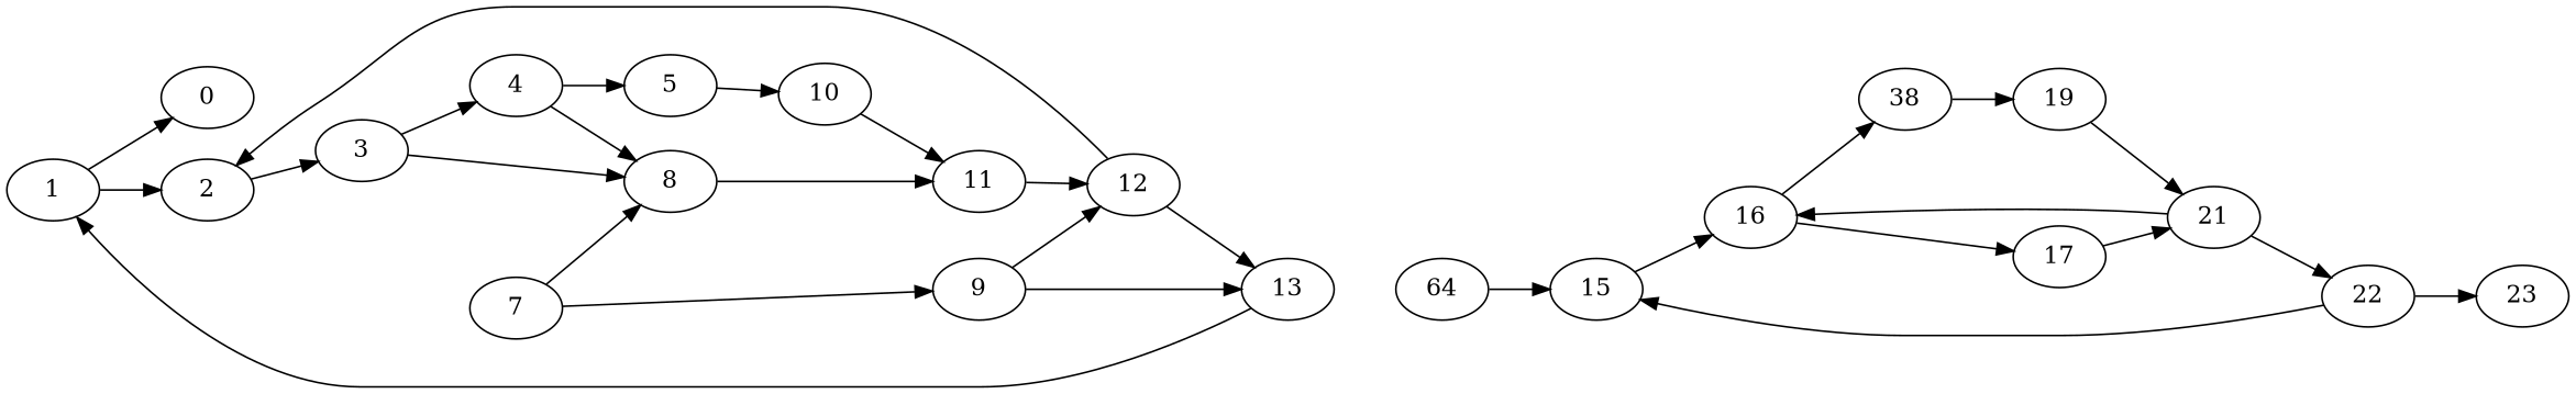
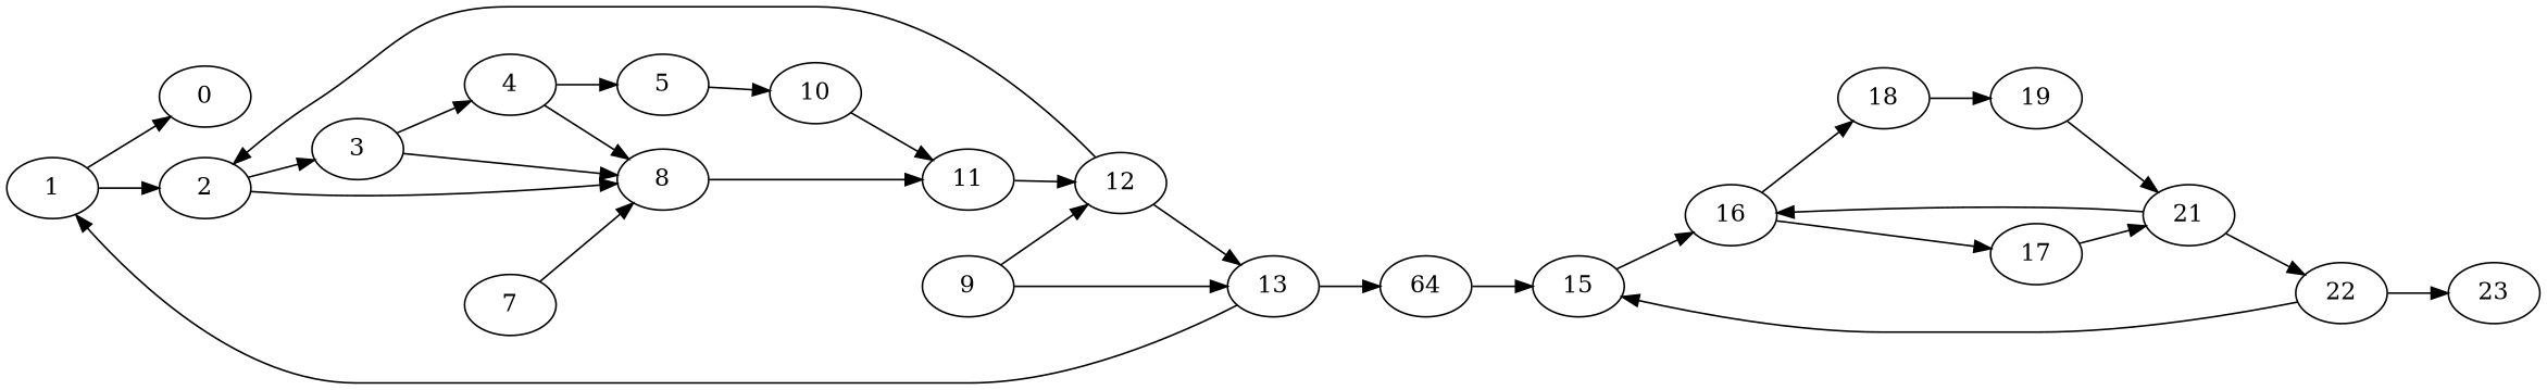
  digraph {
    rankdir=LR
    1
    0
    2
    3
    8
    4
    11
    5
    10
    7
    9
    12
    13
    n14 [label=64]
    15
    16
    17
-   18 [label=38]
+   18
    21
    19
    22
    23
    1 -> 0
    1 -> 2
    2 -> 3
+   2 -> 8
    3 -> 8
    3 -> 4
    8 -> 11
    4 -> 8
    4 -> 5
    11 -> 12
    5 -> 10
    10 -> 11
    7 -> 8
-   7 -> 9
    9 -> 12
    9 -> 13
    12 -> 2
    12 -> 13
    13 -> 1
+   13 -> n14
    n14 -> 15
    15 -> 16
    16 -> 17
    16 -> 18
    17 -> 21
    18 -> 19
    21 -> 16
    21 -> 22
    19 -> 21
    22 -> 15
    22 -> 23
  }
